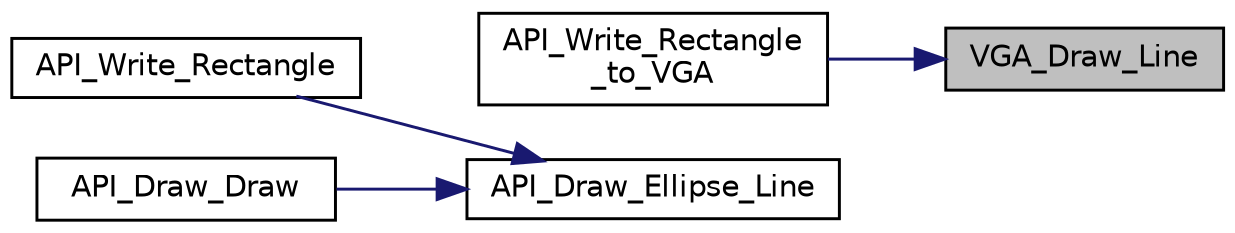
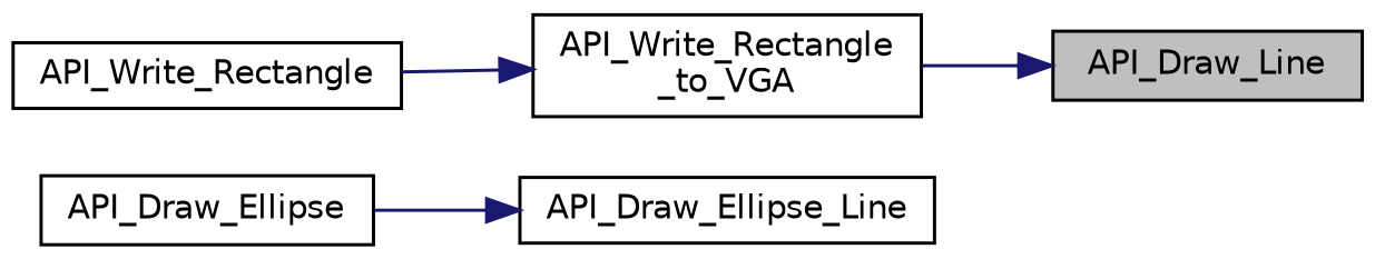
  digraph {
    rankdir=RL
    node [color=black fillcolor=white fontname=Helvetica fontsize=10 shape=record style=filled]
    edge [color=midnightblue dir=back fontname=Helvetica fontsize=10 labelfontname=Helvetica labelfontsize=10 style=solid]
-   n1 [fillcolor=grey75 fontcolor=black height=0.2 label=VGA_Draw_Line width=0.4]
+   n1 [fillcolor=grey75 fontcolor=black height=0.2 label=API_Draw_Line width=0.4]
    n2 [height=0.2 label="API_Write_Rectangle\l_to_VGA" width=0.4]
    n3 [height=0.2 label=API_Draw_Ellipse_Line width=0.4]
-   n4 [height=0.2 label=API_Draw_Draw width=0.4]
+   n4 [height=0.2 label=API_Draw_Ellipse width=0.4]
    n5 [height=0.2 label=API_Write_Rectangle width=0.4]
    n1 -> n2
-   n3 -> n5
+   n2 -> n5
    n3 -> n4
  }
